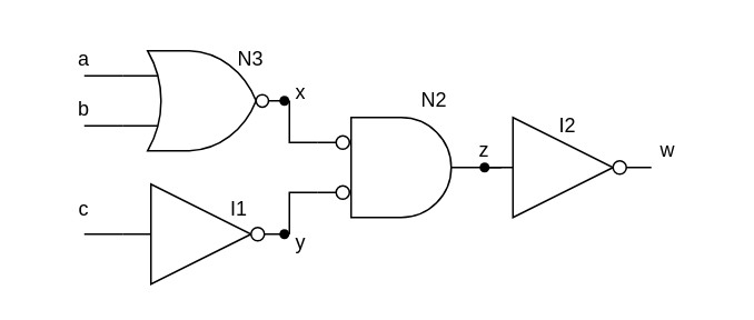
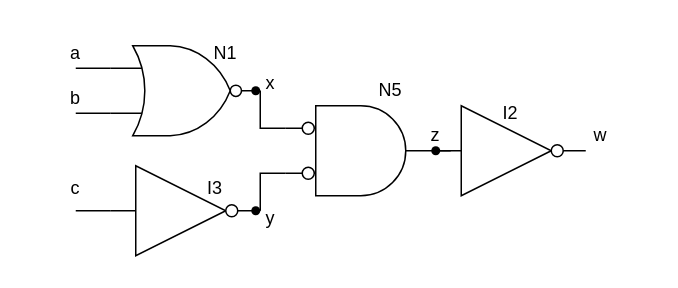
  <mxCell id="0" />
  <mxCell id="1" parent="0" />
  <mxCell id="2" style="edgeStyle=orthogonalEdgeStyle;rounded=0;html=1;exitX=0;exitY=0.25;exitPerimeter=0;labelBackgroundColor=none;startArrow=none;startFill=0;startSize=5;endArrow=none;endFill=0;endSize=5;jettySize=auto;orthogonalLoop=1;strokeWidth=1;fontFamily=Verdana;fontSize=12;exitDx=0;exitDy=0;" parent="1" source="5" edge="1"><mxGeometry relative="1" as="geometry"><mxPoint x="70" y="45" as="sourcePoint" /><mxPoint x="50" y="45" as="targetPoint" /></mxGeometry></mxCell>
  <mxCell id="3" style="edgeStyle=orthogonalEdgeStyle;rounded=0;html=1;exitX=0;exitY=0.75;exitPerimeter=0;labelBackgroundColor=none;startArrow=none;startFill=0;startSize=5;endArrow=none;endFill=0;endSize=5;jettySize=auto;orthogonalLoop=1;strokeWidth=1;fontFamily=Verdana;fontSize=12;exitDx=0;exitDy=0;" parent="1" source="5" edge="1"><mxGeometry relative="1" as="geometry"><mxPoint x="70" y="75" as="sourcePoint" /><mxPoint x="50" y="75" as="targetPoint" /><Array as="points" /></mxGeometry></mxCell>
  <mxCell id="4" style="edgeStyle=orthogonalEdgeStyle;rounded=0;html=1;exitX=0;exitY=0.5;exitPerimeter=0;labelBackgroundColor=none;startArrow=none;startFill=0;startSize=5;endArrow=none;endFill=0;endSize=5;jettySize=auto;orthogonalLoop=1;strokeWidth=1;fontFamily=Verdana;fontSize=12;exitDx=0;exitDy=0;" parent="1" source="6" edge="1"><mxGeometry relative="1" as="geometry"><mxPoint x="60" y="139.76" as="sourcePoint" /><mxPoint x="50" y="140" as="targetPoint" /></mxGeometry></mxCell>
  <mxCell id="5" value="" style="verticalLabelPosition=bottom;shadow=0;dashed=0;align=center;html=1;verticalAlign=top;shape=mxgraph.electrical.logic_gates.logic_gate;operation=or;negating=1;negSize=0.15;" parent="1" vertex="1"><mxGeometry x="73" y="30" width="100" height="60" as="geometry" /></mxCell>
  <mxCell id="6" value="" style="verticalLabelPosition=bottom;shadow=0;dashed=0;align=center;html=1;verticalAlign=top;shape=mxgraph.electrical.logic_gates.inverter_2" parent="1" vertex="1"><mxGeometry x="73" y="110" width="100" height="60" as="geometry" /></mxCell>
  <mxCell id="7" value="" style="verticalLabelPosition=bottom;shadow=0;dashed=0;align=center;html=1;verticalAlign=top;shape=mxgraph.electrical.logic_gates.logic_gate;operation=and;" parent="1" vertex="1"><mxGeometry x="190" y="70" width="100" height="60" as="geometry" /></mxCell>
  <mxCell id="8" style="edgeStyle=orthogonalEdgeStyle;rounded=0;html=1;exitX=0;exitY=0.25;exitPerimeter=0;labelBackgroundColor=none;startArrow=none;startFill=0;startSize=5;endArrow=none;endFill=0;endSize=5;jettySize=auto;orthogonalLoop=1;strokeWidth=1;fontFamily=Verdana;fontSize=12;exitDx=0;exitDy=0;entryX=1;entryY=0.5;entryDx=0;entryDy=0;entryPerimeter=0;" parent="1" source="7" target="5" edge="1"><mxGeometry relative="1" as="geometry"><mxPoint x="216" y="99.72" as="sourcePoint" /><mxPoint x="160" y="100" as="targetPoint" /><Array as="points"><mxPoint x="173" y="85" /></Array></mxGeometry></mxCell>
  <mxCell id="9" style="edgeStyle=orthogonalEdgeStyle;rounded=0;html=1;exitX=0;exitY=0.75;exitPerimeter=0;labelBackgroundColor=none;startArrow=none;startFill=0;startSize=5;endArrow=none;endFill=0;endSize=5;jettySize=auto;orthogonalLoop=1;strokeWidth=1;fontFamily=Verdana;fontSize=12;exitDx=0;exitDy=0;entryX=1;entryY=0.5;entryDx=0;entryDy=0;entryPerimeter=0;" parent="1" source="7" target="6" edge="1"><mxGeometry relative="1" as="geometry"><mxPoint x="193" y="110" as="sourcePoint" /><mxPoint x="130" y="110" as="targetPoint" /><Array as="points"><mxPoint x="173" y="115" /></Array></mxGeometry></mxCell>
  <mxCell id="10" value="" style="verticalLabelPosition=bottom;shadow=0;dashed=0;align=center;html=1;verticalAlign=top;shape=mxgraph.electrical.logic_gates.inverting_contact;" parent="1" vertex="1"><mxGeometry x="200" y="110" width="10" height="10" as="geometry" /></mxCell>
  <mxCell id="11" value="" style="verticalLabelPosition=bottom;shadow=0;dashed=0;align=center;html=1;verticalAlign=top;shape=mxgraph.electrical.logic_gates.inverting_contact;" parent="1" vertex="1"><mxGeometry x="200" y="80" width="10" height="10" as="geometry" /></mxCell>
  <mxCell id="12" value="" style="verticalLabelPosition=bottom;shadow=0;dashed=0;align=center;html=1;verticalAlign=top;shape=mxgraph.electrical.logic_gates.inverter_2" parent="1" vertex="1"><mxGeometry x="290" y="70" width="100" height="60" as="geometry" /></mxCell>
  <mxCell id="13" style="edgeStyle=orthogonalEdgeStyle;rounded=0;html=1;exitX=0;exitY=0.5;exitPerimeter=0;labelBackgroundColor=none;startArrow=none;startFill=0;startSize=5;endArrow=none;endFill=0;endSize=5;jettySize=auto;orthogonalLoop=1;strokeWidth=1;fontFamily=Verdana;fontSize=12;exitDx=0;exitDy=0;entryX=1;entryY=0.5;entryDx=0;entryDy=0;entryPerimeter=0;" parent="1" source="12" target="7" edge="1"><mxGeometry relative="1" as="geometry"><mxPoint x="323" y="59.72" as="sourcePoint" /><mxPoint x="260" y="59.72" as="targetPoint" /><Array as="points"><mxPoint x="300" y="100" /><mxPoint x="300" y="100" /></Array></mxGeometry></mxCell>
- <mxCell id="14" value="N3" style="text;html=1;strokeColor=none;fillColor=none;align=center;verticalAlign=middle;whiteSpace=wrap;rounded=0;" vertex="1" parent="1"><mxGeometry x="120" y="20" width="60" height="30" as="geometry" /></mxCell>
- <mxCell id="15" value="N2" style="text;html=1;strokeColor=none;fillColor=none;align=center;verticalAlign=middle;whiteSpace=wrap;rounded=0;" vertex="1" parent="1"><mxGeometry x="230" y="45" width="60" height="30" as="geometry" /></mxCell>
- <mxCell id="16" value="I1" style="text;html=1;strokeColor=none;fillColor=none;align=center;verticalAlign=middle;whiteSpace=wrap;rounded=0;" vertex="1" parent="1"><mxGeometry x="113" y="110" width="60" height="30" as="geometry" /></mxCell>
+ <mxCell id="14" value="N1" style="text;html=1;strokeColor=none;fillColor=none;align=center;verticalAlign=middle;whiteSpace=wrap;rounded=0;" vertex="1" parent="1"><mxGeometry x="120" y="20" width="60" height="30" as="geometry" /></mxCell>
+ <mxCell id="15" value="N5" style="text;html=1;strokeColor=none;fillColor=none;align=center;verticalAlign=middle;whiteSpace=wrap;rounded=0;" vertex="1" parent="1"><mxGeometry x="230" y="45" width="60" height="30" as="geometry" /></mxCell>
+ <mxCell id="16" value="I3" style="text;html=1;strokeColor=none;fillColor=none;align=center;verticalAlign=middle;whiteSpace=wrap;rounded=0;" vertex="1" parent="1"><mxGeometry x="113" y="110" width="60" height="30" as="geometry" /></mxCell>
  <mxCell id="17" value="I2" style="text;html=1;strokeColor=none;fillColor=none;align=center;verticalAlign=middle;whiteSpace=wrap;rounded=0;" vertex="1" parent="1"><mxGeometry x="310" y="60" width="60" height="30" as="geometry" /></mxCell>
  <mxCell id="18" value="a" style="text;html=1;strokeColor=none;fillColor=none;align=center;verticalAlign=middle;whiteSpace=wrap;rounded=0;" vertex="1" parent="1"><mxGeometry x="20" y="20" width="60" height="30" as="geometry" /></mxCell>
  <mxCell id="19" value="b" style="text;html=1;strokeColor=none;fillColor=none;align=center;verticalAlign=middle;whiteSpace=wrap;rounded=0;" vertex="1" parent="1"><mxGeometry x="20" y="50" width="60" height="30" as="geometry" /></mxCell>
  <mxCell id="20" value="c" style="text;html=1;strokeColor=none;fillColor=none;align=center;verticalAlign=middle;whiteSpace=wrap;rounded=0;" vertex="1" parent="1"><mxGeometry x="20" y="110" width="60" height="30" as="geometry" /></mxCell>
  <mxCell id="21" value="" style="shape=waypoint;sketch=0;fillStyle=solid;size=6;pointerEvents=1;points=[];fillColor=none;resizable=0;rotatable=0;perimeter=centerPerimeter;snapToPoint=1;" vertex="1" parent="1"><mxGeometry x="150" y="40" width="40" height="40" as="geometry" /></mxCell>
  <mxCell id="22" value="" style="shape=waypoint;sketch=0;fillStyle=solid;size=6;pointerEvents=1;points=[];fillColor=none;resizable=0;rotatable=0;perimeter=centerPerimeter;snapToPoint=1;" vertex="1" parent="1"><mxGeometry x="150" y="120" width="40" height="40" as="geometry" /></mxCell>
  <mxCell id="23" value="" style="shape=waypoint;sketch=0;fillStyle=solid;size=6;pointerEvents=1;points=[];fillColor=none;resizable=0;rotatable=0;perimeter=centerPerimeter;snapToPoint=1;" vertex="1" parent="1"><mxGeometry x="270" y="80" width="40" height="40" as="geometry" /></mxCell>
  <mxCell id="24" value="x" style="text;html=1;strokeColor=none;fillColor=none;align=center;verticalAlign=middle;whiteSpace=wrap;rounded=0;" vertex="1" parent="1"><mxGeometry x="150" y="40" width="60" height="30" as="geometry" /></mxCell>
  <mxCell id="25" value="z" style="text;html=1;strokeColor=none;fillColor=none;align=center;verticalAlign=middle;whiteSpace=wrap;rounded=0;" vertex="1" parent="1"><mxGeometry x="260" y="75" width="60" height="30" as="geometry" /></mxCell>
  <mxCell id="26" value="y" style="text;html=1;strokeColor=none;fillColor=none;align=center;verticalAlign=middle;whiteSpace=wrap;rounded=0;" vertex="1" parent="1"><mxGeometry x="150" y="130" width="60" height="30" as="geometry" /></mxCell>
  <mxCell id="27" value="w" style="text;html=1;strokeColor=none;fillColor=none;align=center;verticalAlign=middle;whiteSpace=wrap;rounded=0;" vertex="1" parent="1"><mxGeometry x="370" y="75" width="60" height="30" as="geometry" /></mxCell>
